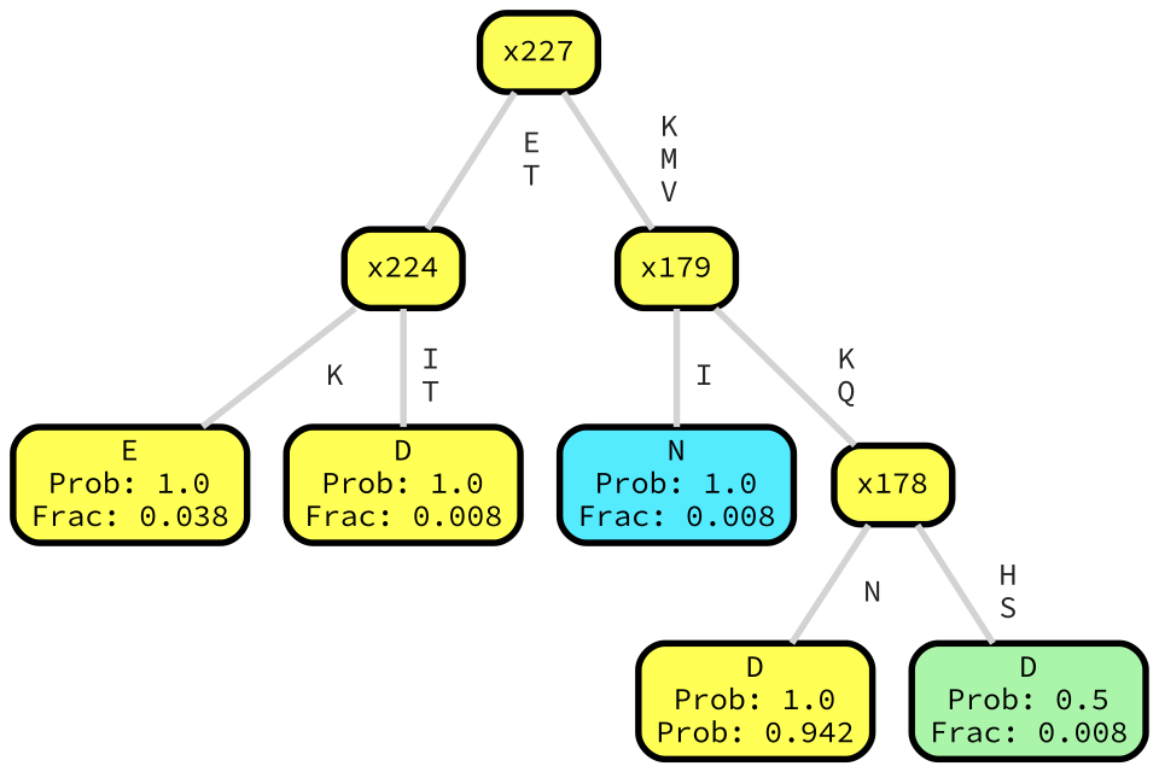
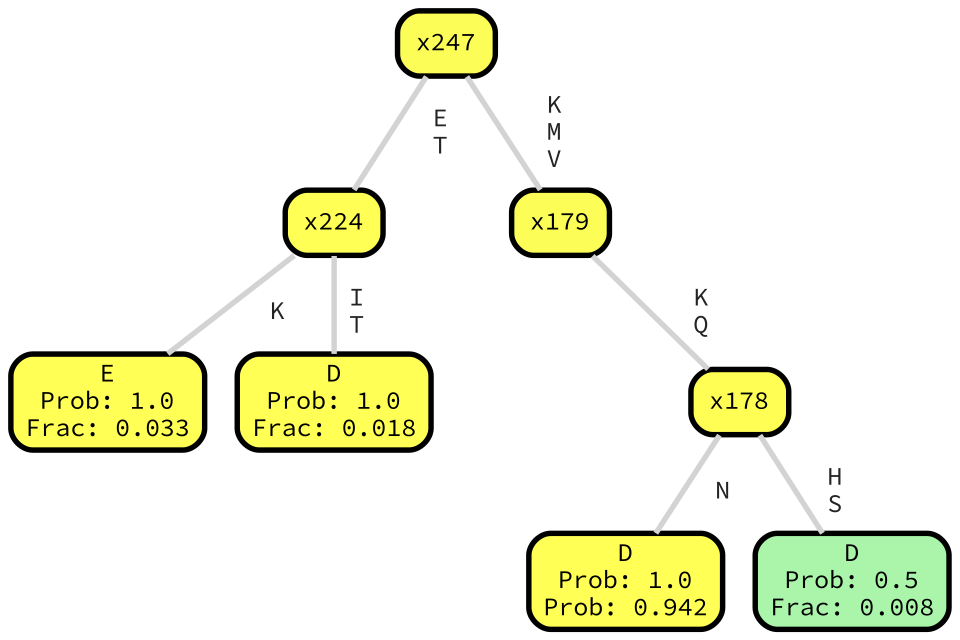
  graph {
    fontname="Source Code Pro"
    ranksep="0 equally"
    splines=straight
    node [color=black fillcolor="#ffff55" fontcolor=black fontname="Source Code Pro" penwidth=3 shape=box style="filled, rounded"]
    edge [color=lightgray fontcolor=grey14 fontname="Source Code Pro" fontweight=bold penwidth=3]
-   n1 [label="E\nProb: 1.0\nFrac: 0.038"]
+   n1 [label="E\nProb: 1.0\nFrac: 0.033"]
    n2 [label=x224]
-   n3 [label="D\nProb: 1.0\nFrac: 0.008"]
-   n4 [fillcolor="#fcfe57" label=x227]
+   n3 [label="D\nProb: 1.0\nFrac: 0.018"]
+   n4 [fillcolor="#fcfe57" label=x247]
    n5 [fillcolor="#fcfe57" label=x179]
-   n6 [fillcolor="#55ebff" label="N\nProb: 1.0\nFrac: 0.008"]
    n7 [fillcolor="#fefe55" label=x178]
    n8 [label="D\nProb: 1.0\nProb: 0.942"]
    n9 [fillcolor="#aaf5aa" label="D\nProb: 0.5\nFrac: 0.008"]
    subgraph sub_1 {
      rank=same
    }
    n2 -- n1 [label=" K"]
    n2 -- n3 [label=" I\n T"]
    n4 -- n2 [label=" E\n T"]
    n4 -- n5 [label=" K\n M\n V"]
-   n5 -- n6 [label=" I"]
    n5 -- n7 [label=" K\n Q"]
    n7 -- n8 [label=" N"]
    n7 -- n9 [label=" H\n S"]
  }
